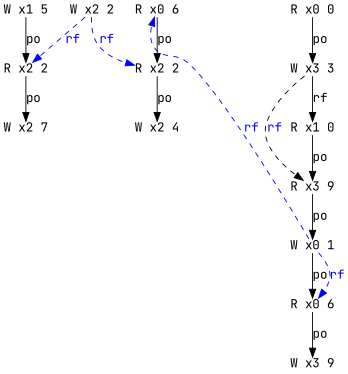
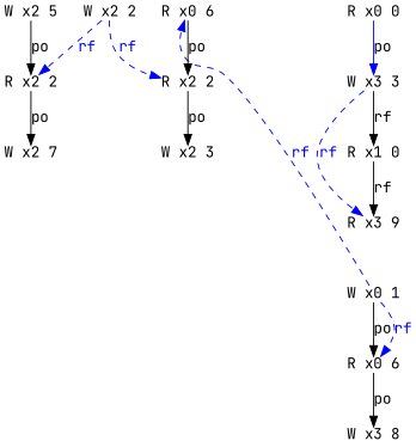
  digraph {
    fontname="JetBrains Mono"
    node [fontname="JetBrains Mono" idx=1 loc=2 shape=plain th=2 type=W]
    edge [fontname="JetBrains Mono"]
-   n1 [label="W x1 5" loc=1 th=1]
+   n1 [label="W x2 5" loc=1 th=1]
    n2 [idx=2 label="R x2 2" th=1 type=R]
    n3 [idx=3 label="W x2 7" th=1]
    n4 [idx=3 label="R x3 9" loc=3 type=R]
    n5 [idx=4 label="W x0 1" loc=0]
    n6 [idx=5 label="R x0 6" loc=0 type=R]
    n7 [idx=0 label="R x0 6" loc=0 th=0 type=R]
-   n8 [idx=6 label="W x3 9" loc=3]
+   n8 [idx=6 label="W x3 8" loc=3]
    n9 [label="R x2 2" th=0 type=R]
    n10 [idx=0 label="R x0 0" loc=0 type=R]
    n11 [label="W x3 3" loc=3]
    n12 [idx=2 label="R x1 0" loc=1 type=R]
    n13 [idx=0 label="W x2 2" th=3]
-   n14 [idx=2 label="W x2 4" th=0]
+   n14 [idx=2 label="W x2 3" th=0]
    n1 -> n2 [label=po]
    n2 -> n3 [label=po]
-   n4 -> n5 [label=po]
    n5 -> n6 [label=po]
    n5 -> n6 [color=blue constraint=false fontcolor=blue from_idx=4 from_th=2 label=rf style=dashed to_idx=5 to_th=2]
    n5 -> n7 [color=blue constraint=false fontcolor=blue from_idx=4 from_th=2 label=rf style=dashed to_idx=0 to_th=0]
    n6 -> n8 [label=po]
    n7 -> n9 [label=po]
    n9 -> n14 [label=po]
-   n10 -> n11 [label=po]
-   n11 -> n4 [color=black constraint=false fontcolor=blue from_idx=1 from_th=2 label=rf style=dashed to_idx=3 to_th=2]
+   n10 -> n11 [label=po color=blue]
+   n11 -> n4 [color=blue constraint=false fontcolor=blue from_idx=1 from_th=2 label=rf style=dashed to_idx=3 to_th=2]
    n11 -> n12 [label=rf]
-   n12 -> n4 [label=po]
+   n12 -> n4 [label=rf]
    n13 -> n2 [color=blue constraint=false fontcolor=blue from_idx=0 from_th=3 label=rf style=dashed to_idx=2 to_th=1]
    n13 -> n9 [color=blue constraint=false fontcolor=blue from_idx=0 from_th=3 label=rf style=dashed to_idx=1 to_th=0]
  }
